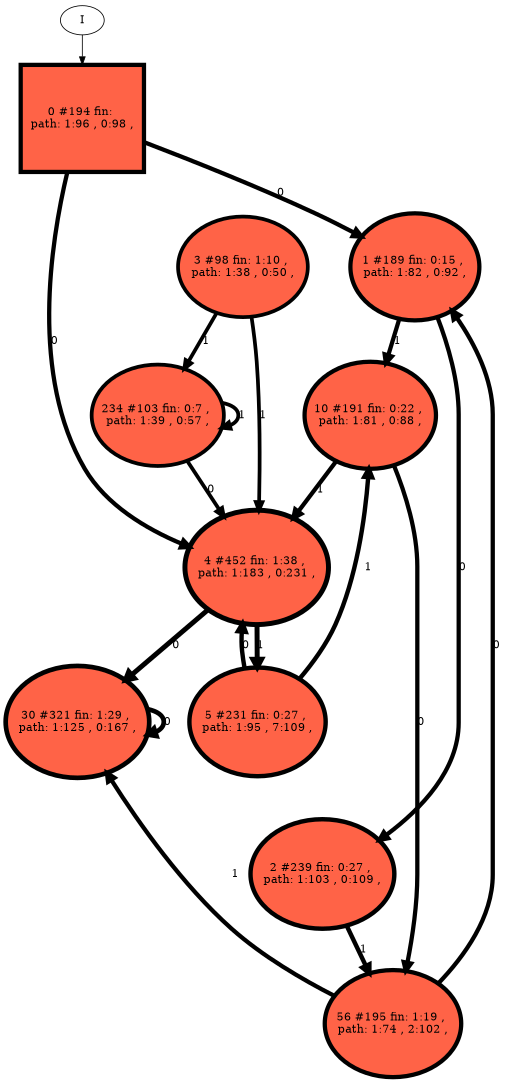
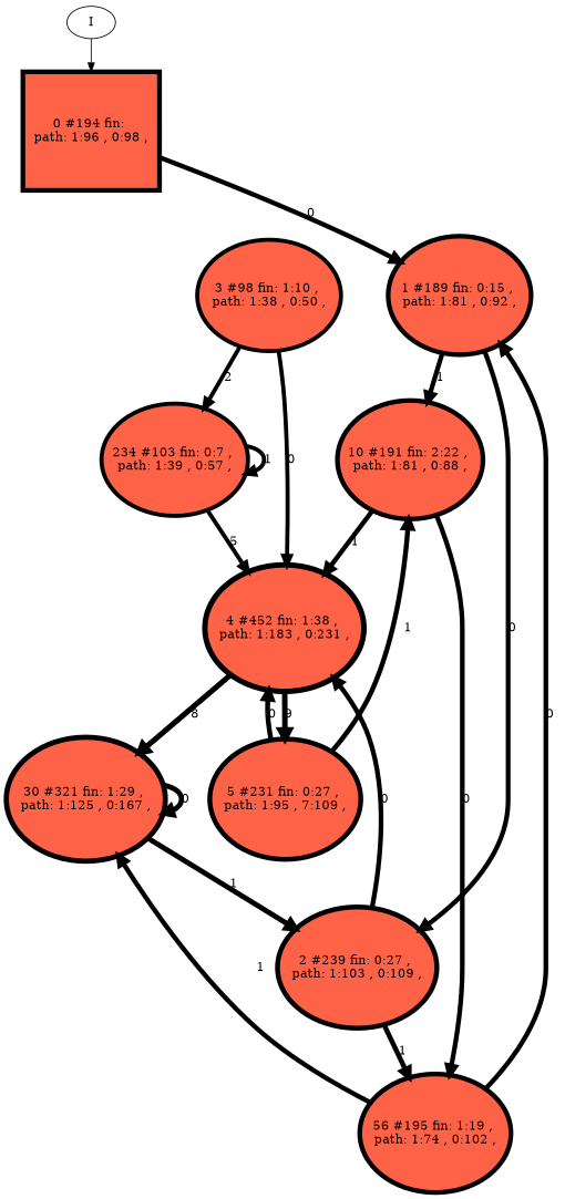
  digraph {
    node [fillcolor=tomato style=filled]
    edge [penwidth=5.273]
    n1 [height=1.83625 label="0 #194 fin: \n path: 1:96 , 0:98 , " penwidth=5.273 shape=box width=1.83625]
-   n2 [height=1.83211 label="1 #189 fin: 0:15 , \n path: 1:82 , 0:92 , " penwidth=5.24702 width=1.83211]
+   n2 [height=1.83211 label="1 #189 fin: 0:15 , \n path: 1:81 , 0:92 , " penwidth=5.24702 width=1.83211]
    n3 [height=1.96233 label="4 #452 fin: 1:38 , \n path: 1:183 , 0:231 , " penwidth=6.11589 width=1.96233]
-   n4 [height=1.83378 label="10 #191 fin: 0:22 , \n path: 1:81 , 0:88 , " penwidth=5.2575 width=1.83378]
+   n4 [height=1.83378 label="10 #191 fin: 2:22 , \n path: 1:81 , 0:88 , " penwidth=5.2575 width=1.83378]
    n5 [height=1.86882 label="2 #239 fin: 0:27 , \n path: 1:103 , 0:109 , " penwidth=5.48064 width=1.86882]
    n6 [height=1.86357 label="5 #231 fin: 0:27 , \n path: 1:95 , 7:109 , " penwidth=5.44674 width=1.86357]
    n7 [height=1.91317 label="30 #321 fin: 1:29 , \n path: 1:125 , 0:167 , " penwidth=5.77455 width=1.91317]
    I [fillcolor="" style=""]
-   n9 [height=1.83707 label="56 #195 fin: 1:19 , \n path: 1:74 , 2:102 , " penwidth=5.27811 width=1.83707]
+   n9 [height=1.83707 label="56 #195 fin: 1:19 , \n path: 1:74 , 0:102 , " penwidth=5.27811 width=1.83707]
    n10 [height=1.72189 label="3 #98 fin: 1:10 , \n path: 1:38 , 0:50 , " penwidth=4.59512 width=1.72189]
    n11 [height=1.73066 label="234 #103 fin: 0:7 , \n path: 1:39 , 0:57 , " penwidth=4.64439 width=1.73066]
    n1 -> n2 [label="0 "]
-   n1 -> n3 [label="0 "]
+   n5 -> n3 [label="0 "]
    n2 -> n4 [label="1 " penwidth=5.24702]
    n2 -> n5 [label="0 " penwidth=5.24702]
-   n3 -> n6 [label="1 " penwidth=6.11589]
-   n3 -> n7 [label="0 " penwidth=6.11589]
+   n3 -> n6 [label="9 " penwidth=6.11589]
+   n3 -> n7 [label="8 " penwidth=6.11589]
    n4 -> n3 [label="1 " penwidth=5.2575]
    n4 -> n9 [label="0 " penwidth=5.2575]
    n5 -> n9 [label="1 " penwidth=5.48064]
    n6 -> n3 [label="0 " penwidth=5.44674]
    n6 -> n4 [label="1 " penwidth=5.44674]
+   n7 -> n5 [label="1 " penwidth=5.77455]
    n7 -> n7 [label="0 " penwidth=5.77455]
    I -> n1 [penwidth=""]
    n9 -> n2 [label="0 " penwidth=5.27811]
    n9 -> n7 [label="1 " penwidth=5.27811]
-   n10 -> n3 [label="1 " penwidth=4.59512]
-   n10 -> n11 [label="1 " penwidth=4.59512]
-   n11 -> n3 [label="0 " penwidth=4.64439]
+   n10 -> n3 [label="0 " penwidth=4.59512]
+   n10 -> n11 [label="2 " penwidth=4.59512]
+   n11 -> n3 [label="5 " penwidth=4.64439]
    n11 -> n11 [label="1 " penwidth=4.64439]
  }
